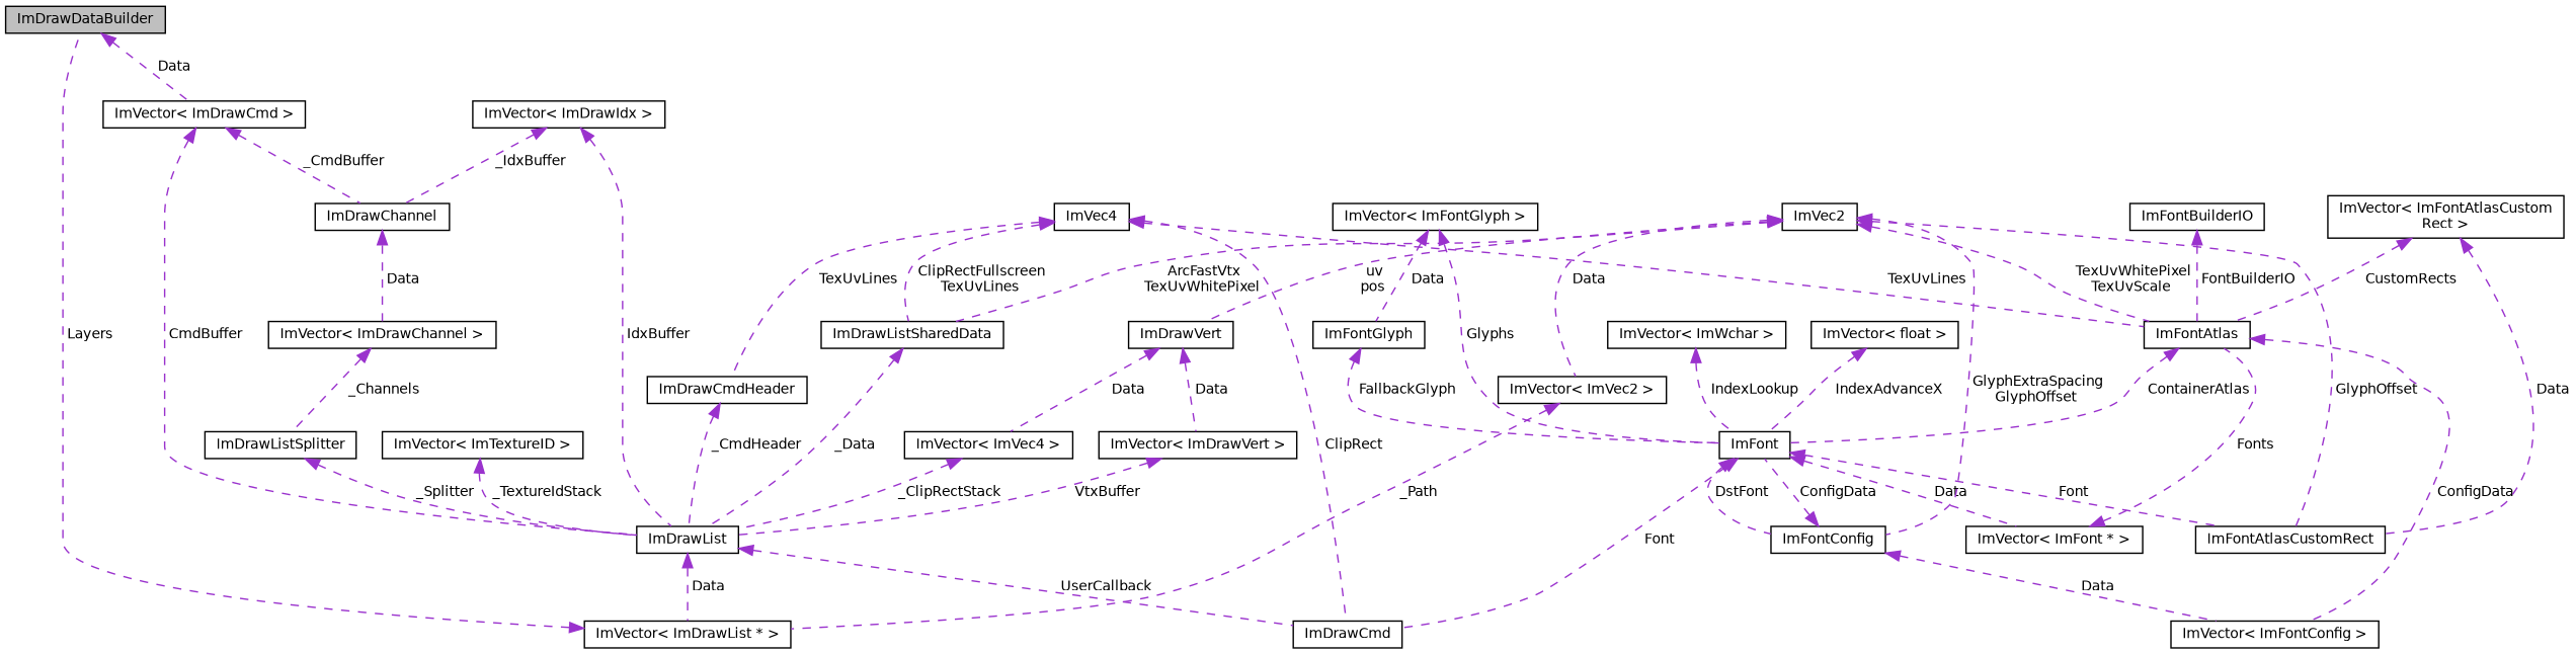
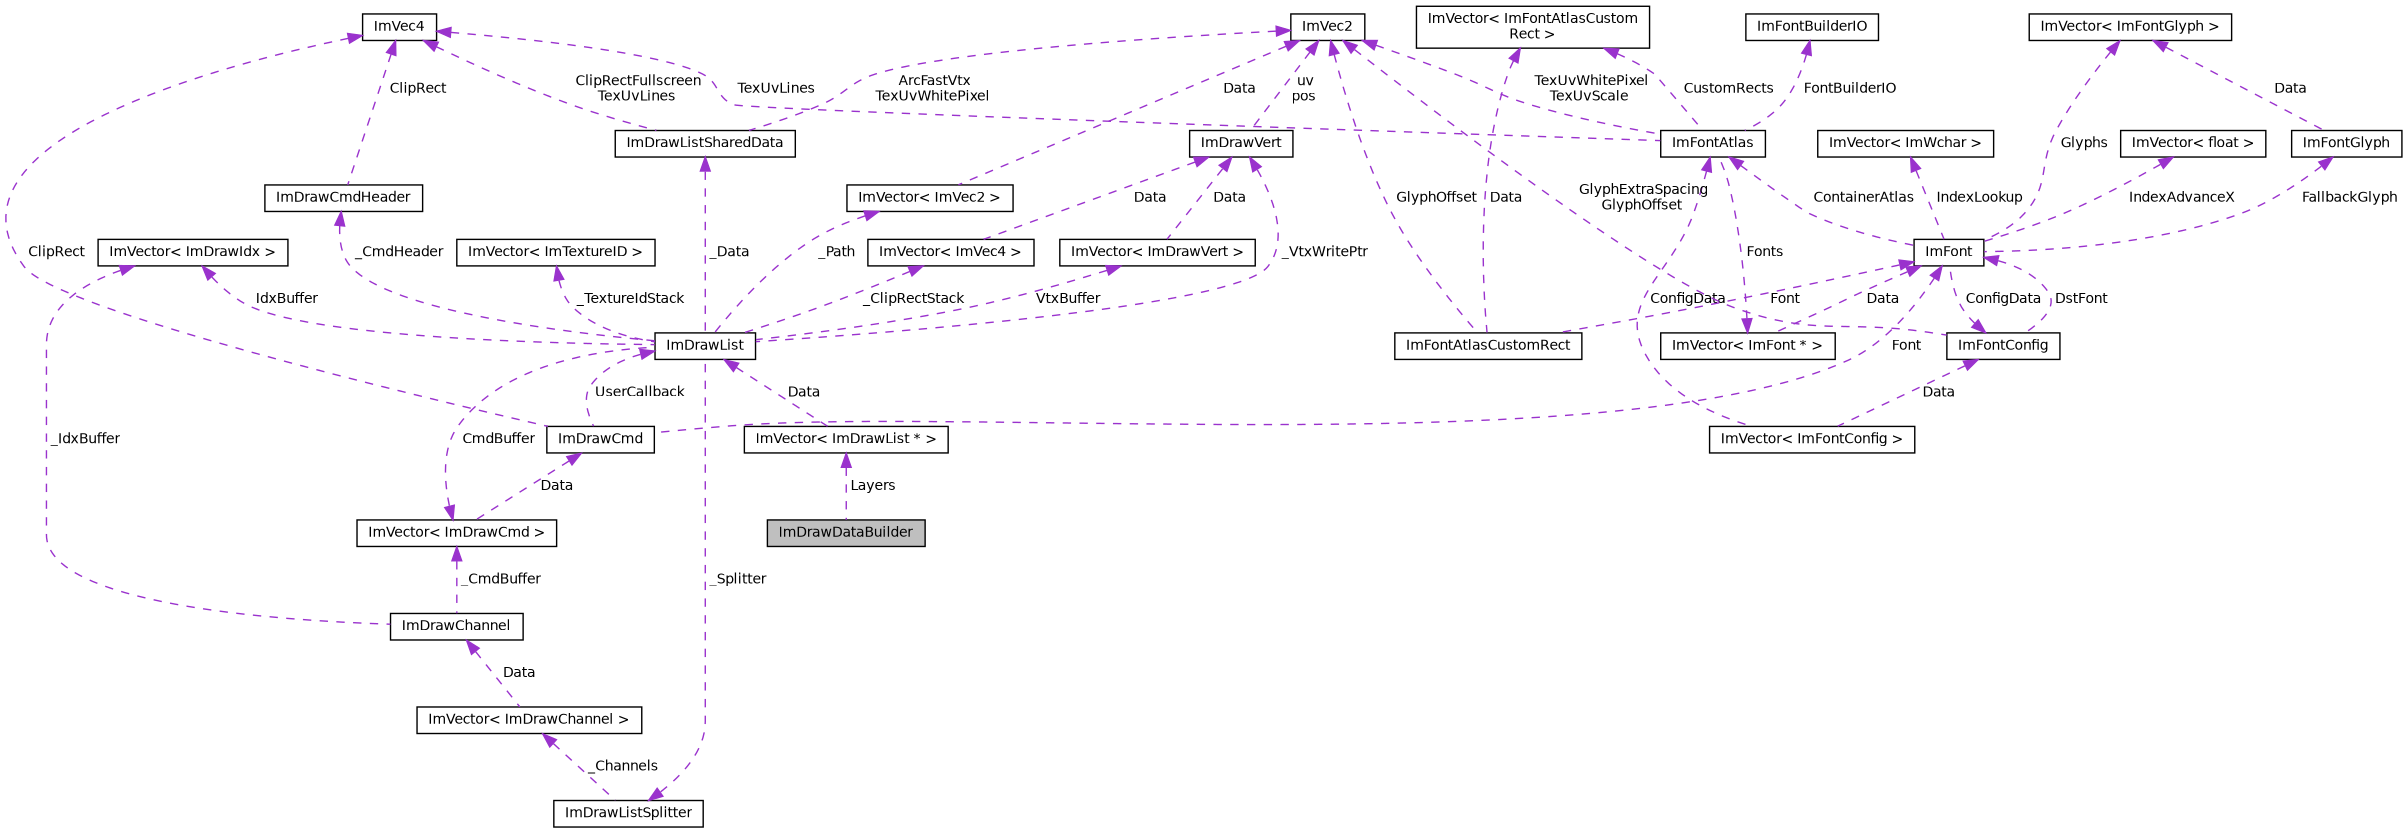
  digraph {
    rankdir=TB
    node [color=black fillcolor=white fontname=Helvetica fontsize=10 shape=record style=filled]
    edge [color=darkorchid3 dir=back fontname=Helvetica fontsize=10 labelfontname=Helvetica labelfontsize=10 style=dashed]
    n1 [fillcolor=grey75 fontcolor=black height=0.2 label=ImDrawDataBuilder width=0.4]
    n2 [height=0.2 label="ImVector\< ImDrawList * \>" width=0.4]
    n3 [height=0.2 label=ImDrawList width=0.4]
    n4 [height=0.2 label=ImDrawCmd width=0.4]
    n5 [height=0.2 label="ImVector\< ImDrawCmd \>" width=0.4]
    n6 [height=0.2 label="ImVector\< ImVec4 \>" width=0.4]
    n7 [height=0.2 label=ImVec4 width=0.4]
    n8 [height=0.2 label=ImDrawListSharedData width=0.4]
    n9 [height=0.2 label=ImFontAtlas width=0.4]
    n10 [height=0.2 label=ImDrawCmdHeader width=0.4]
    n11 [height=0.2 label=ImFont width=0.4]
    n12 [height=0.2 label="ImVector\< ImFontConfig \>" width=0.4]
    n13 [height=0.2 label="ImVector\< ImDrawVert \>" width=0.4]
    n14 [height=0.2 label=ImDrawVert width=0.4]
    n15 [height=0.2 label=ImVec2 width=0.4]
    n16 [height=0.2 label="ImVector\< ImVec2 \>" width=0.4]
    n17 [height=0.2 label=ImFontConfig width=0.4]
    n18 [height=0.2 label=ImFontAtlasCustomRect width=0.4]
    n19 [height=0.2 label="ImVector\< ImFont * \>" width=0.4]
    n20 [height=0.2 label="ImVector\< ImFontGlyph \>" width=0.4]
    n21 [height=0.2 label=ImFontGlyph width=0.4]
    n22 [height=0.2 label=ImFontBuilderIO width=0.4]
    n23 [height=0.2 label="ImVector\< ImFontAtlasCustom\lRect \>" width=0.4]
    n24 [height=0.2 label="ImVector\< float \>" width=0.4]
    n25 [height=0.2 label="ImVector\< ImWchar \>" width=0.4]
    n26 [height=0.2 label=ImDrawChannel width=0.4]
    n27 [height=0.2 label="ImVector\< ImDrawChannel \>" width=0.4]
    n28 [height=0.2 label=ImDrawListSplitter width=0.4]
    n29 [height=0.2 label="ImVector\< ImDrawIdx \>" width=0.4]
    n30 [height=0.2 label="ImVector\< ImTextureID \>" width=0.4]
    n2 -> n1 [label=" Layers"]
    n3 -> n2 [label=" Data"]
    n3 -> n4 [label=" UserCallback"]
-   n1 -> n5 [label=" Data"]
+   n4 -> n5 [label=" Data"]
    n5 -> n3 [label=" CmdBuffer"]
    n5 -> n26 [label=" _CmdBuffer"]
    n6 -> n3 [label=" _ClipRectStack"]
    n7 -> n4 [label=" ClipRect"]
    n7 -> n8 [label=" ClipRectFullscreen\nTexUvLines"]
    n7 -> n9 [label=" TexUvLines"]
-   n7 -> n10 [label=" TexUvLines"]
+   n7 -> n10 [label=" ClipRect"]
    n8 -> n3 [label=" _Data"]
    n9 -> n11 [label=" ContainerAtlas"]
    n9 -> n12 [label=" ConfigData"]
    n10 -> n3 [label=" _CmdHeader"]
    n11 -> n4 [label=" Font"]
    n11 -> n17 [label=" DstFont"]
    n11 -> n18 [label=" Font"]
    n11 -> n19 [label=" Data"]
    n13 -> n3 [label=" VtxBuffer"]
+   n14 -> n3 [label=" _VtxWritePtr"]
    n14 -> n6 [label=" Data"]
    n14 -> n13 [label=" Data"]
    n15 -> n8 [label=" ArcFastVtx\nTexUvWhitePixel"]
    n15 -> n9 [label=" TexUvWhitePixel\nTexUvScale"]
    n15 -> n14 [label=" uv\npos"]
    n15 -> n16 [label=" Data"]
    n15 -> n17 [label=" GlyphExtraSpacing\nGlyphOffset"]
    n15 -> n18 [label=" GlyphOffset"]
-   n16 -> n2 [label=" _Path"]
+   n16 -> n3 [label=" _Path"]
    n17 -> n11 [label=" ConfigData"]
    n17 -> n12 [label=" Data"]
    n19 -> n9 [label=" Fonts"]
    n20 -> n11 [label=" Glyphs"]
    n20 -> n21 [label=" Data"]
    n21 -> n11 [label=" FallbackGlyph"]
    n22 -> n9 [label=" FontBuilderIO"]
    n23 -> n9 [label=" CustomRects"]
    n23 -> n18 [label=" Data"]
    n24 -> n11 [label=" IndexAdvanceX"]
    n25 -> n11 [label=" IndexLookup"]
    n26 -> n27 [label=" Data"]
    n27 -> n28 [label=" _Channels"]
    n28 -> n3 [label=" _Splitter"]
    n29 -> n3 [label=" IdxBuffer"]
    n29 -> n26 [label=" _IdxBuffer"]
    n30 -> n3 [label=" _TextureIdStack"]
  }
